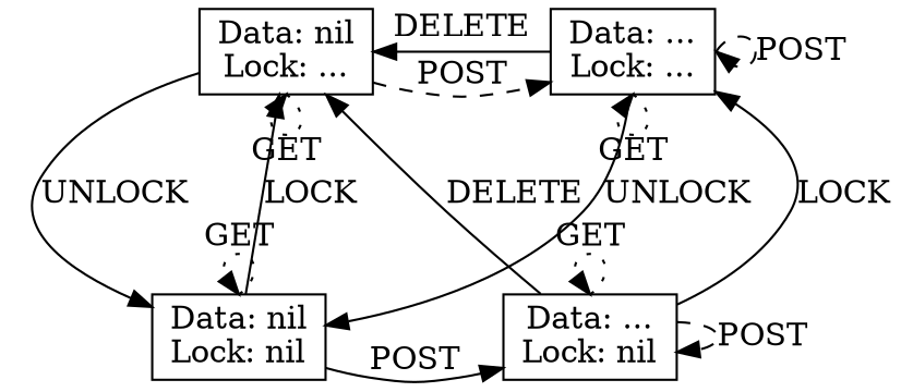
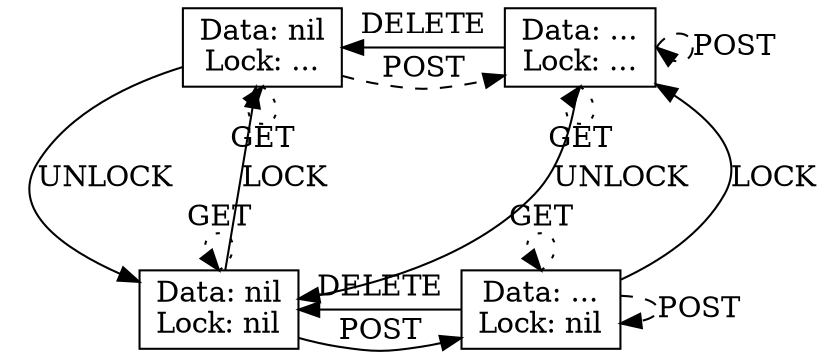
  digraph {
    node [shape=box]
    edge [minlen=2]
    "Data: nil\nLock: ..."
    "Data: ...\nLock: ..."
    "Data: nil\nLock: nil"
    "Data: ...\nLock: nil"
    subgraph sub_1 {
      rank=same
      "Data: nil\nLock: ..."
      "Data: ...\nLock: ..."
    }
    subgraph sub_2 {
      rank=same
      "Data: nil\nLock: nil"
      "Data: ...\nLock: nil"
    }
    "Data: nil\nLock: ..." -> "Data: nil\nLock: ..." [headport=s label=GET style=dotted tailport=s]
    "Data: nil\nLock: ..." -> "Data: ...\nLock: ..." [label=POST style=dashed]
    "Data: nil\nLock: ..." -> "Data: nil\nLock: nil" [label=UNLOCK]
    "Data: ...\nLock: ..." -> "Data: nil\nLock: ..." [label=DELETE]
    "Data: ...\nLock: ..." -> "Data: ...\nLock: ..." [headport=s label=GET style=dotted tailport=s]
    "Data: ...\nLock: ..." -> "Data: ...\nLock: ..." [headport=e label=POST style=dashed tailport=e]
    "Data: ...\nLock: ..." -> "Data: nil\nLock: nil" [label=UNLOCK]
    "Data: nil\nLock: nil" -> "Data: nil\nLock: ..." [label=LOCK]
    "Data: nil\nLock: nil" -> "Data: nil\nLock: nil" [headport=n label=GET style=dotted tailport=n]
    "Data: nil\nLock: nil" -> "Data: ...\nLock: nil" [label=POST]
    "Data: ...\nLock: nil" -> "Data: ...\nLock: ..." [label=LOCK]
-   "Data: ...\nLock: nil" -> "Data: nil\nLock: ..." [label=DELETE]
+   "Data: ...\nLock: nil" -> "Data: nil\nLock: nil" [label=DELETE]
    "Data: ...\nLock: nil" -> "Data: ...\nLock: nil" [headport=n label=GET style=dotted tailport=n]
    "Data: ...\nLock: nil" -> "Data: ...\nLock: nil" [label=POST style=dashed]
  }
